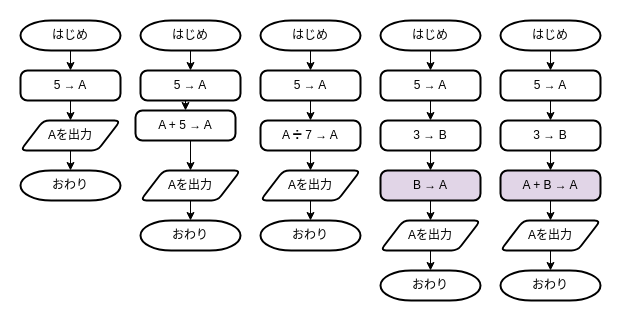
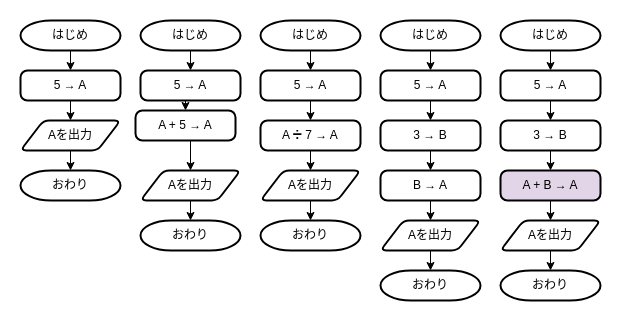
  <mxCell id="0" />
  <mxCell id="1" parent="0" />
  <mxCell id="2" style="edgeStyle=orthogonalEdgeStyle;rounded=0;orthogonalLoop=1;jettySize=auto;html=1;exitX=0.5;exitY=1;exitDx=0;exitDy=0;exitPerimeter=0;entryX=0.5;entryY=0;entryDx=0;entryDy=0;" edge="1" parent="1" source="3" target="5"><mxGeometry relative="1" as="geometry" /></mxCell>
  <mxCell id="3" value="はじめ" style="strokeWidth=2;html=1;shape=mxgraph.flowchart.terminator;whiteSpace=wrap;" vertex="1" parent="1"><mxGeometry x="20" y="20" width="100" height="30" as="geometry" /></mxCell>
  <mxCell id="4" style="edgeStyle=orthogonalEdgeStyle;rounded=0;orthogonalLoop=1;jettySize=auto;html=1;exitX=0.5;exitY=1;exitDx=0;exitDy=0;entryX=0.5;entryY=0;entryDx=0;entryDy=0;" edge="1" parent="1" source="5" target="7"><mxGeometry relative="1" as="geometry" /></mxCell>
  <mxCell id="5" value="5 → A" style="rounded=1;whiteSpace=wrap;html=1;absoluteArcSize=1;arcSize=14;strokeWidth=2;" vertex="1" parent="1"><mxGeometry x="20" y="70" width="100" height="30" as="geometry" /></mxCell>
  <mxCell id="6" style="edgeStyle=orthogonalEdgeStyle;rounded=0;orthogonalLoop=1;jettySize=auto;html=1;exitX=0.5;exitY=1;exitDx=0;exitDy=0;entryX=0.5;entryY=0;entryDx=0;entryDy=0;entryPerimeter=0;" edge="1" parent="1" source="7" target="8"><mxGeometry relative="1" as="geometry" /></mxCell>
  <mxCell id="7" value="Aを出力" style="shape=parallelogram;html=1;strokeWidth=2;perimeter=parallelogramPerimeter;whiteSpace=wrap;rounded=1;arcSize=12;size=0.23;" vertex="1" parent="1"><mxGeometry x="20" y="120" width="100" height="30" as="geometry" /></mxCell>
  <mxCell id="8" value="おわり" style="strokeWidth=2;html=1;shape=mxgraph.flowchart.terminator;whiteSpace=wrap;" vertex="1" parent="1"><mxGeometry x="20" y="170" width="100" height="30" as="geometry" /></mxCell>
  <mxCell id="9" style="edgeStyle=orthogonalEdgeStyle;rounded=0;orthogonalLoop=1;jettySize=auto;html=1;exitX=0.5;exitY=1;exitDx=0;exitDy=0;exitPerimeter=0;entryX=0.5;entryY=0;entryDx=0;entryDy=0;" edge="1" source="10" target="12" parent="1"><mxGeometry relative="1" as="geometry" /></mxCell>
  <mxCell id="10" value="はじめ" style="strokeWidth=2;html=1;shape=mxgraph.flowchart.terminator;whiteSpace=wrap;" vertex="1" parent="1"><mxGeometry x="140" y="20" width="100" height="30" as="geometry" /></mxCell>
  <mxCell id="11" style="edgeStyle=orthogonalEdgeStyle;rounded=0;orthogonalLoop=1;jettySize=auto;html=1;exitX=0.5;exitY=1;exitDx=0;exitDy=0;entryX=0.5;entryY=0;entryDx=0;entryDy=0;" edge="1" parent="1" source="12" target="17"><mxGeometry relative="1" as="geometry" /></mxCell>
  <mxCell id="12" value="5 → A" style="rounded=1;whiteSpace=wrap;html=1;absoluteArcSize=1;arcSize=14;strokeWidth=2;" vertex="1" parent="1"><mxGeometry x="140" y="70" width="100" height="30" as="geometry" /></mxCell>
  <mxCell id="13" style="edgeStyle=orthogonalEdgeStyle;rounded=0;orthogonalLoop=1;jettySize=auto;html=1;exitX=0.5;exitY=1;exitDx=0;exitDy=0;entryX=0.5;entryY=0;entryDx=0;entryDy=0;entryPerimeter=0;" edge="1" source="14" target="15" parent="1"><mxGeometry relative="1" as="geometry" /></mxCell>
  <mxCell id="14" value="Aを出力" style="shape=parallelogram;html=1;strokeWidth=2;perimeter=parallelogramPerimeter;whiteSpace=wrap;rounded=1;arcSize=12;size=0.23;" vertex="1" parent="1"><mxGeometry x="140" y="170" width="100" height="30" as="geometry" /></mxCell>
  <mxCell id="15" value="おわり" style="strokeWidth=2;html=1;shape=mxgraph.flowchart.terminator;whiteSpace=wrap;" vertex="1" parent="1"><mxGeometry x="140" y="220" width="100" height="30" as="geometry" /></mxCell>
  <mxCell id="16" style="edgeStyle=orthogonalEdgeStyle;rounded=0;orthogonalLoop=1;jettySize=auto;html=1;exitX=0.5;exitY=1;exitDx=0;exitDy=0;entryX=0.5;entryY=0;entryDx=0;entryDy=0;" edge="1" parent="1" source="17" target="14"><mxGeometry relative="1" as="geometry" /></mxCell>
  <mxCell id="17" value="A + 5 → A" style="rounded=1;whiteSpace=wrap;html=1;absoluteArcSize=1;arcSize=14;strokeWidth=2;" vertex="1" parent="1"><mxGeometry x="135" y="110" width="100" height="30" as="geometry" /></mxCell>
  <mxCell id="18" style="edgeStyle=orthogonalEdgeStyle;rounded=0;orthogonalLoop=1;jettySize=auto;html=1;exitX=0.5;exitY=1;exitDx=0;exitDy=0;exitPerimeter=0;entryX=0.5;entryY=0;entryDx=0;entryDy=0;" edge="1" source="19" target="21" parent="1"><mxGeometry relative="1" as="geometry" /></mxCell>
  <mxCell id="19" value="はじめ" style="strokeWidth=2;html=1;shape=mxgraph.flowchart.terminator;whiteSpace=wrap;" vertex="1" parent="1"><mxGeometry x="260" y="20" width="100" height="30" as="geometry" /></mxCell>
  <mxCell id="20" style="edgeStyle=orthogonalEdgeStyle;rounded=0;orthogonalLoop=1;jettySize=auto;html=1;exitX=0.5;exitY=1;exitDx=0;exitDy=0;entryX=0.5;entryY=0;entryDx=0;entryDy=0;" edge="1" source="21" target="26" parent="1"><mxGeometry relative="1" as="geometry" /></mxCell>
  <mxCell id="21" value="5 → A" style="rounded=1;whiteSpace=wrap;html=1;absoluteArcSize=1;arcSize=14;strokeWidth=2;" vertex="1" parent="1"><mxGeometry x="260" y="70" width="100" height="30" as="geometry" /></mxCell>
  <mxCell id="22" style="edgeStyle=orthogonalEdgeStyle;rounded=0;orthogonalLoop=1;jettySize=auto;html=1;exitX=0.5;exitY=1;exitDx=0;exitDy=0;entryX=0.5;entryY=0;entryDx=0;entryDy=0;entryPerimeter=0;" edge="1" source="23" target="24" parent="1"><mxGeometry relative="1" as="geometry" /></mxCell>
  <mxCell id="23" value="Aを出力" style="shape=parallelogram;html=1;strokeWidth=2;perimeter=parallelogramPerimeter;whiteSpace=wrap;rounded=1;arcSize=12;size=0.23;" vertex="1" parent="1"><mxGeometry x="260" y="170" width="100" height="30" as="geometry" /></mxCell>
  <mxCell id="24" value="おわり" style="strokeWidth=2;html=1;shape=mxgraph.flowchart.terminator;whiteSpace=wrap;" vertex="1" parent="1"><mxGeometry x="260" y="220" width="100" height="30" as="geometry" /></mxCell>
  <mxCell id="25" style="edgeStyle=orthogonalEdgeStyle;rounded=0;orthogonalLoop=1;jettySize=auto;html=1;exitX=0.5;exitY=1;exitDx=0;exitDy=0;entryX=0.5;entryY=0;entryDx=0;entryDy=0;" edge="1" source="26" target="23" parent="1"><mxGeometry relative="1" as="geometry" /></mxCell>
  <mxCell id="26" value="A ➗ 7 → A" style="rounded=1;whiteSpace=wrap;html=1;absoluteArcSize=1;arcSize=14;strokeWidth=2;" vertex="1" parent="1"><mxGeometry x="260" y="120" width="100" height="30" as="geometry" /></mxCell>
  <mxCell id="27" style="edgeStyle=orthogonalEdgeStyle;rounded=0;orthogonalLoop=1;jettySize=auto;html=1;exitX=0.5;exitY=1;exitDx=0;exitDy=0;exitPerimeter=0;entryX=0.5;entryY=0;entryDx=0;entryDy=0;" edge="1" source="28" target="30" parent="1"><mxGeometry relative="1" as="geometry" /></mxCell>
  <mxCell id="28" value="はじめ" style="strokeWidth=2;html=1;shape=mxgraph.flowchart.terminator;whiteSpace=wrap;" vertex="1" parent="1"><mxGeometry x="380" y="20" width="100" height="30" as="geometry" /></mxCell>
  <mxCell id="29" style="edgeStyle=orthogonalEdgeStyle;rounded=0;orthogonalLoop=1;jettySize=auto;html=1;exitX=0.5;exitY=1;exitDx=0;exitDy=0;entryX=0.5;entryY=0;entryDx=0;entryDy=0;" edge="1" parent="1" source="30" target="37"><mxGeometry relative="1" as="geometry" /></mxCell>
  <mxCell id="30" value="5 → A" style="rounded=1;whiteSpace=wrap;html=1;absoluteArcSize=1;arcSize=14;strokeWidth=2;" vertex="1" parent="1"><mxGeometry x="380" y="70" width="100" height="30" as="geometry" /></mxCell>
  <mxCell id="31" style="edgeStyle=orthogonalEdgeStyle;rounded=0;orthogonalLoop=1;jettySize=auto;html=1;exitX=0.5;exitY=1;exitDx=0;exitDy=0;entryX=0.5;entryY=0;entryDx=0;entryDy=0;entryPerimeter=0;" edge="1" source="32" target="33" parent="1"><mxGeometry relative="1" as="geometry" /></mxCell>
  <mxCell id="32" value="Aを出力" style="shape=parallelogram;html=1;strokeWidth=2;perimeter=parallelogramPerimeter;whiteSpace=wrap;rounded=1;arcSize=12;size=0.23;" vertex="1" parent="1"><mxGeometry x="380" y="220" width="100" height="30" as="geometry" /></mxCell>
  <mxCell id="33" value="おわり" style="strokeWidth=2;html=1;shape=mxgraph.flowchart.terminator;whiteSpace=wrap;" vertex="1" parent="1"><mxGeometry x="380" y="270" width="100" height="30" as="geometry" /></mxCell>
  <mxCell id="34" style="edgeStyle=orthogonalEdgeStyle;rounded=0;orthogonalLoop=1;jettySize=auto;html=1;exitX=0.5;exitY=1;exitDx=0;exitDy=0;entryX=0.5;entryY=0;entryDx=0;entryDy=0;" edge="1" source="35" target="32" parent="1"><mxGeometry relative="1" as="geometry" /></mxCell>
- <mxCell id="35" value="B → A" style="rounded=1;whiteSpace=wrap;html=1;absoluteArcSize=1;arcSize=14;strokeWidth=2;fillColor=#e1d5e7;" vertex="1" parent="1"><mxGeometry x="380" y="170" width="100" height="30" as="geometry" /></mxCell>
+ <mxCell id="35" value="B → A" style="rounded=1;whiteSpace=wrap;html=1;absoluteArcSize=1;arcSize=14;strokeWidth=2;" vertex="1" parent="1"><mxGeometry x="380" y="170" width="100" height="30" as="geometry" /></mxCell>
  <mxCell id="36" style="edgeStyle=orthogonalEdgeStyle;rounded=0;orthogonalLoop=1;jettySize=auto;html=1;exitX=0.5;exitY=1;exitDx=0;exitDy=0;entryX=0.5;entryY=0;entryDx=0;entryDy=0;" edge="1" parent="1" source="37" target="35"><mxGeometry relative="1" as="geometry" /></mxCell>
  <mxCell id="37" value="3 → B" style="rounded=1;whiteSpace=wrap;html=1;absoluteArcSize=1;arcSize=14;strokeWidth=2;" vertex="1" parent="1"><mxGeometry x="380" y="120" width="100" height="30" as="geometry" /></mxCell>
  <mxCell id="38" style="edgeStyle=orthogonalEdgeStyle;rounded=0;orthogonalLoop=1;jettySize=auto;html=1;exitX=0.5;exitY=1;exitDx=0;exitDy=0;exitPerimeter=0;entryX=0.5;entryY=0;entryDx=0;entryDy=0;" edge="1" source="39" target="41" parent="1"><mxGeometry relative="1" as="geometry" /></mxCell>
  <mxCell id="39" value="はじめ" style="strokeWidth=2;html=1;shape=mxgraph.flowchart.terminator;whiteSpace=wrap;" vertex="1" parent="1"><mxGeometry x="500" y="20" width="100" height="30" as="geometry" /></mxCell>
  <mxCell id="40" style="edgeStyle=orthogonalEdgeStyle;rounded=0;orthogonalLoop=1;jettySize=auto;html=1;exitX=0.5;exitY=1;exitDx=0;exitDy=0;entryX=0.5;entryY=0;entryDx=0;entryDy=0;" edge="1" source="41" target="48" parent="1"><mxGeometry relative="1" as="geometry" /></mxCell>
  <mxCell id="41" value="5 → A" style="rounded=1;whiteSpace=wrap;html=1;absoluteArcSize=1;arcSize=14;strokeWidth=2;" vertex="1" parent="1"><mxGeometry x="500" y="70" width="100" height="30" as="geometry" /></mxCell>
  <mxCell id="42" style="edgeStyle=orthogonalEdgeStyle;rounded=0;orthogonalLoop=1;jettySize=auto;html=1;exitX=0.5;exitY=1;exitDx=0;exitDy=0;entryX=0.5;entryY=0;entryDx=0;entryDy=0;entryPerimeter=0;" edge="1" source="43" target="44" parent="1"><mxGeometry relative="1" as="geometry" /></mxCell>
  <mxCell id="43" value="Aを出力" style="shape=parallelogram;html=1;strokeWidth=2;perimeter=parallelogramPerimeter;whiteSpace=wrap;rounded=1;arcSize=12;size=0.23;" vertex="1" parent="1"><mxGeometry x="500" y="220" width="100" height="30" as="geometry" /></mxCell>
  <mxCell id="44" value="おわり" style="strokeWidth=2;html=1;shape=mxgraph.flowchart.terminator;whiteSpace=wrap;" vertex="1" parent="1"><mxGeometry x="500" y="270" width="100" height="30" as="geometry" /></mxCell>
  <mxCell id="45" style="edgeStyle=orthogonalEdgeStyle;rounded=0;orthogonalLoop=1;jettySize=auto;html=1;exitX=0.5;exitY=1;exitDx=0;exitDy=0;entryX=0.5;entryY=0;entryDx=0;entryDy=0;" edge="1" source="46" target="43" parent="1"><mxGeometry relative="1" as="geometry" /></mxCell>
  <mxCell id="46" value="A + B → A" style="rounded=1;whiteSpace=wrap;html=1;absoluteArcSize=1;arcSize=14;strokeWidth=2;fillColor=#e1d5e7;" vertex="1" parent="1"><mxGeometry x="500" y="170" width="100" height="30" as="geometry" /></mxCell>
  <mxCell id="47" style="edgeStyle=orthogonalEdgeStyle;rounded=0;orthogonalLoop=1;jettySize=auto;html=1;exitX=0.5;exitY=1;exitDx=0;exitDy=0;entryX=0.5;entryY=0;entryDx=0;entryDy=0;" edge="1" source="48" target="46" parent="1"><mxGeometry relative="1" as="geometry" /></mxCell>
  <mxCell id="48" value="3 → B" style="rounded=1;whiteSpace=wrap;html=1;absoluteArcSize=1;arcSize=14;strokeWidth=2;" vertex="1" parent="1"><mxGeometry x="500" y="120" width="100" height="30" as="geometry" /></mxCell>
